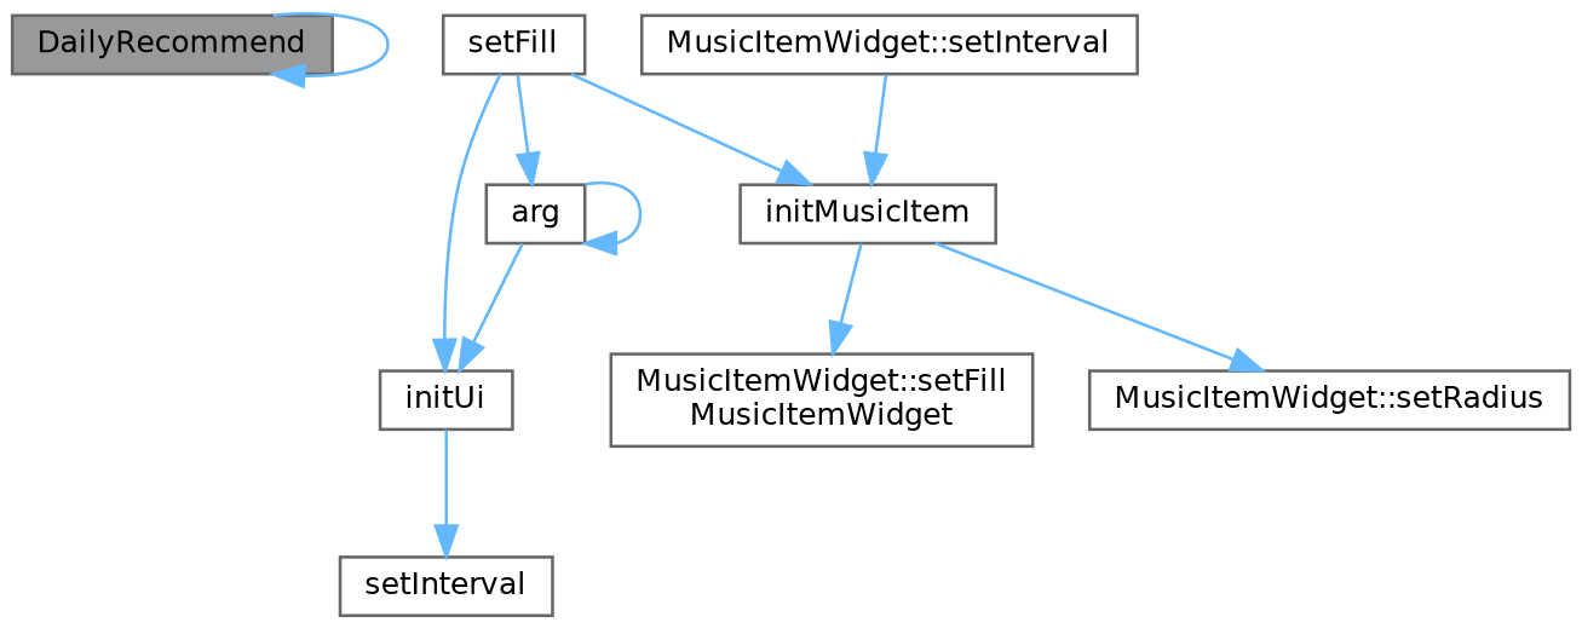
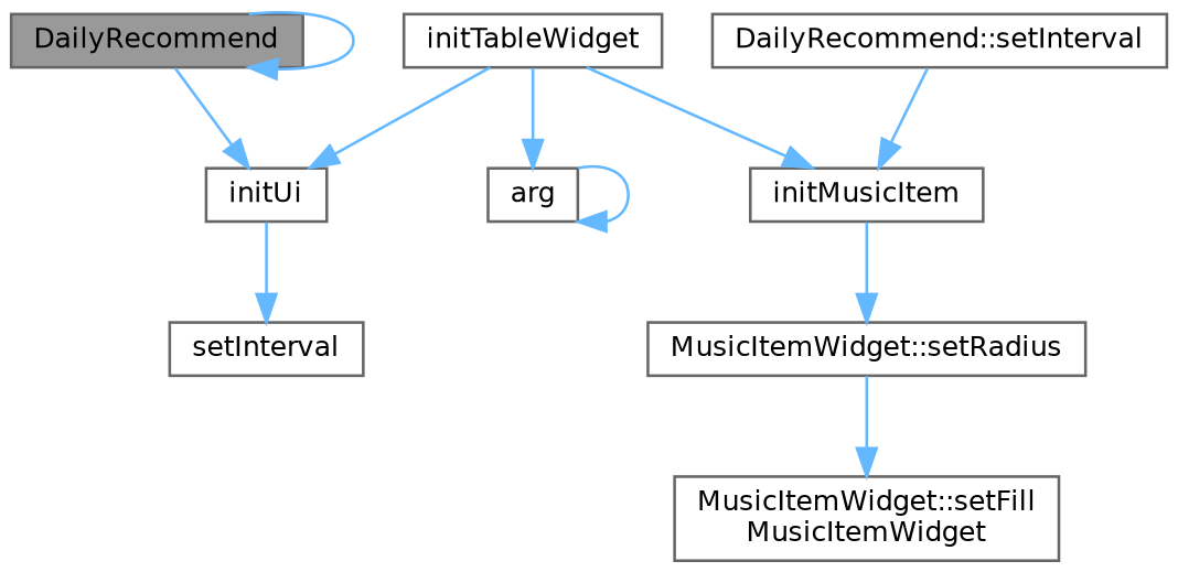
  digraph {
    rankdir=TB
    node [color=grey40 fillcolor=white fontname=Helvetica fontsize=10 shape=box style=filled]
    edge [color=steelblue1 fontname=Helvetica fontsize=10 labelfontname=Helvetica labelfontsize=10 style=solid]
    n1 [color=gray40 fillcolor=grey60 fontcolor=black height=0.2 label=DailyRecommend width=0.4]
    n2 [height=0.2 label=initUi width=0.4]
    n3 [height=0.2 label=setInterval width=0.4]
-   n4 [height=0.2 label=setFill width=0.4]
+   n4 [height=0.2 label=initTableWidget width=0.4]
    n5 [height=0.2 label=arg width=0.4]
    n6 [height=0.2 label=initMusicItem width=0.4]
    n7 [height=0.2 label="MusicItemWidget::setFill\lMusicItemWidget" width=0.4]
    n8 [height=0.2 label="MusicItemWidget::setRadius" width=0.4]
-   n9 [height=0.2 label="MusicItemWidget::setInterval" width=0.4]
+   n9 [height=0.2 label="DailyRecommend::setInterval" width=0.4]
    n1 -> n1
-   n5 -> n2
+   n1 -> n2
    n2 -> n3
    n4 -> n2
    n4 -> n5
    n4 -> n6
    n5 -> n5
-   n6 -> n7
+   n8 -> n7
    n6 -> n8
    n9 -> n6
  }
